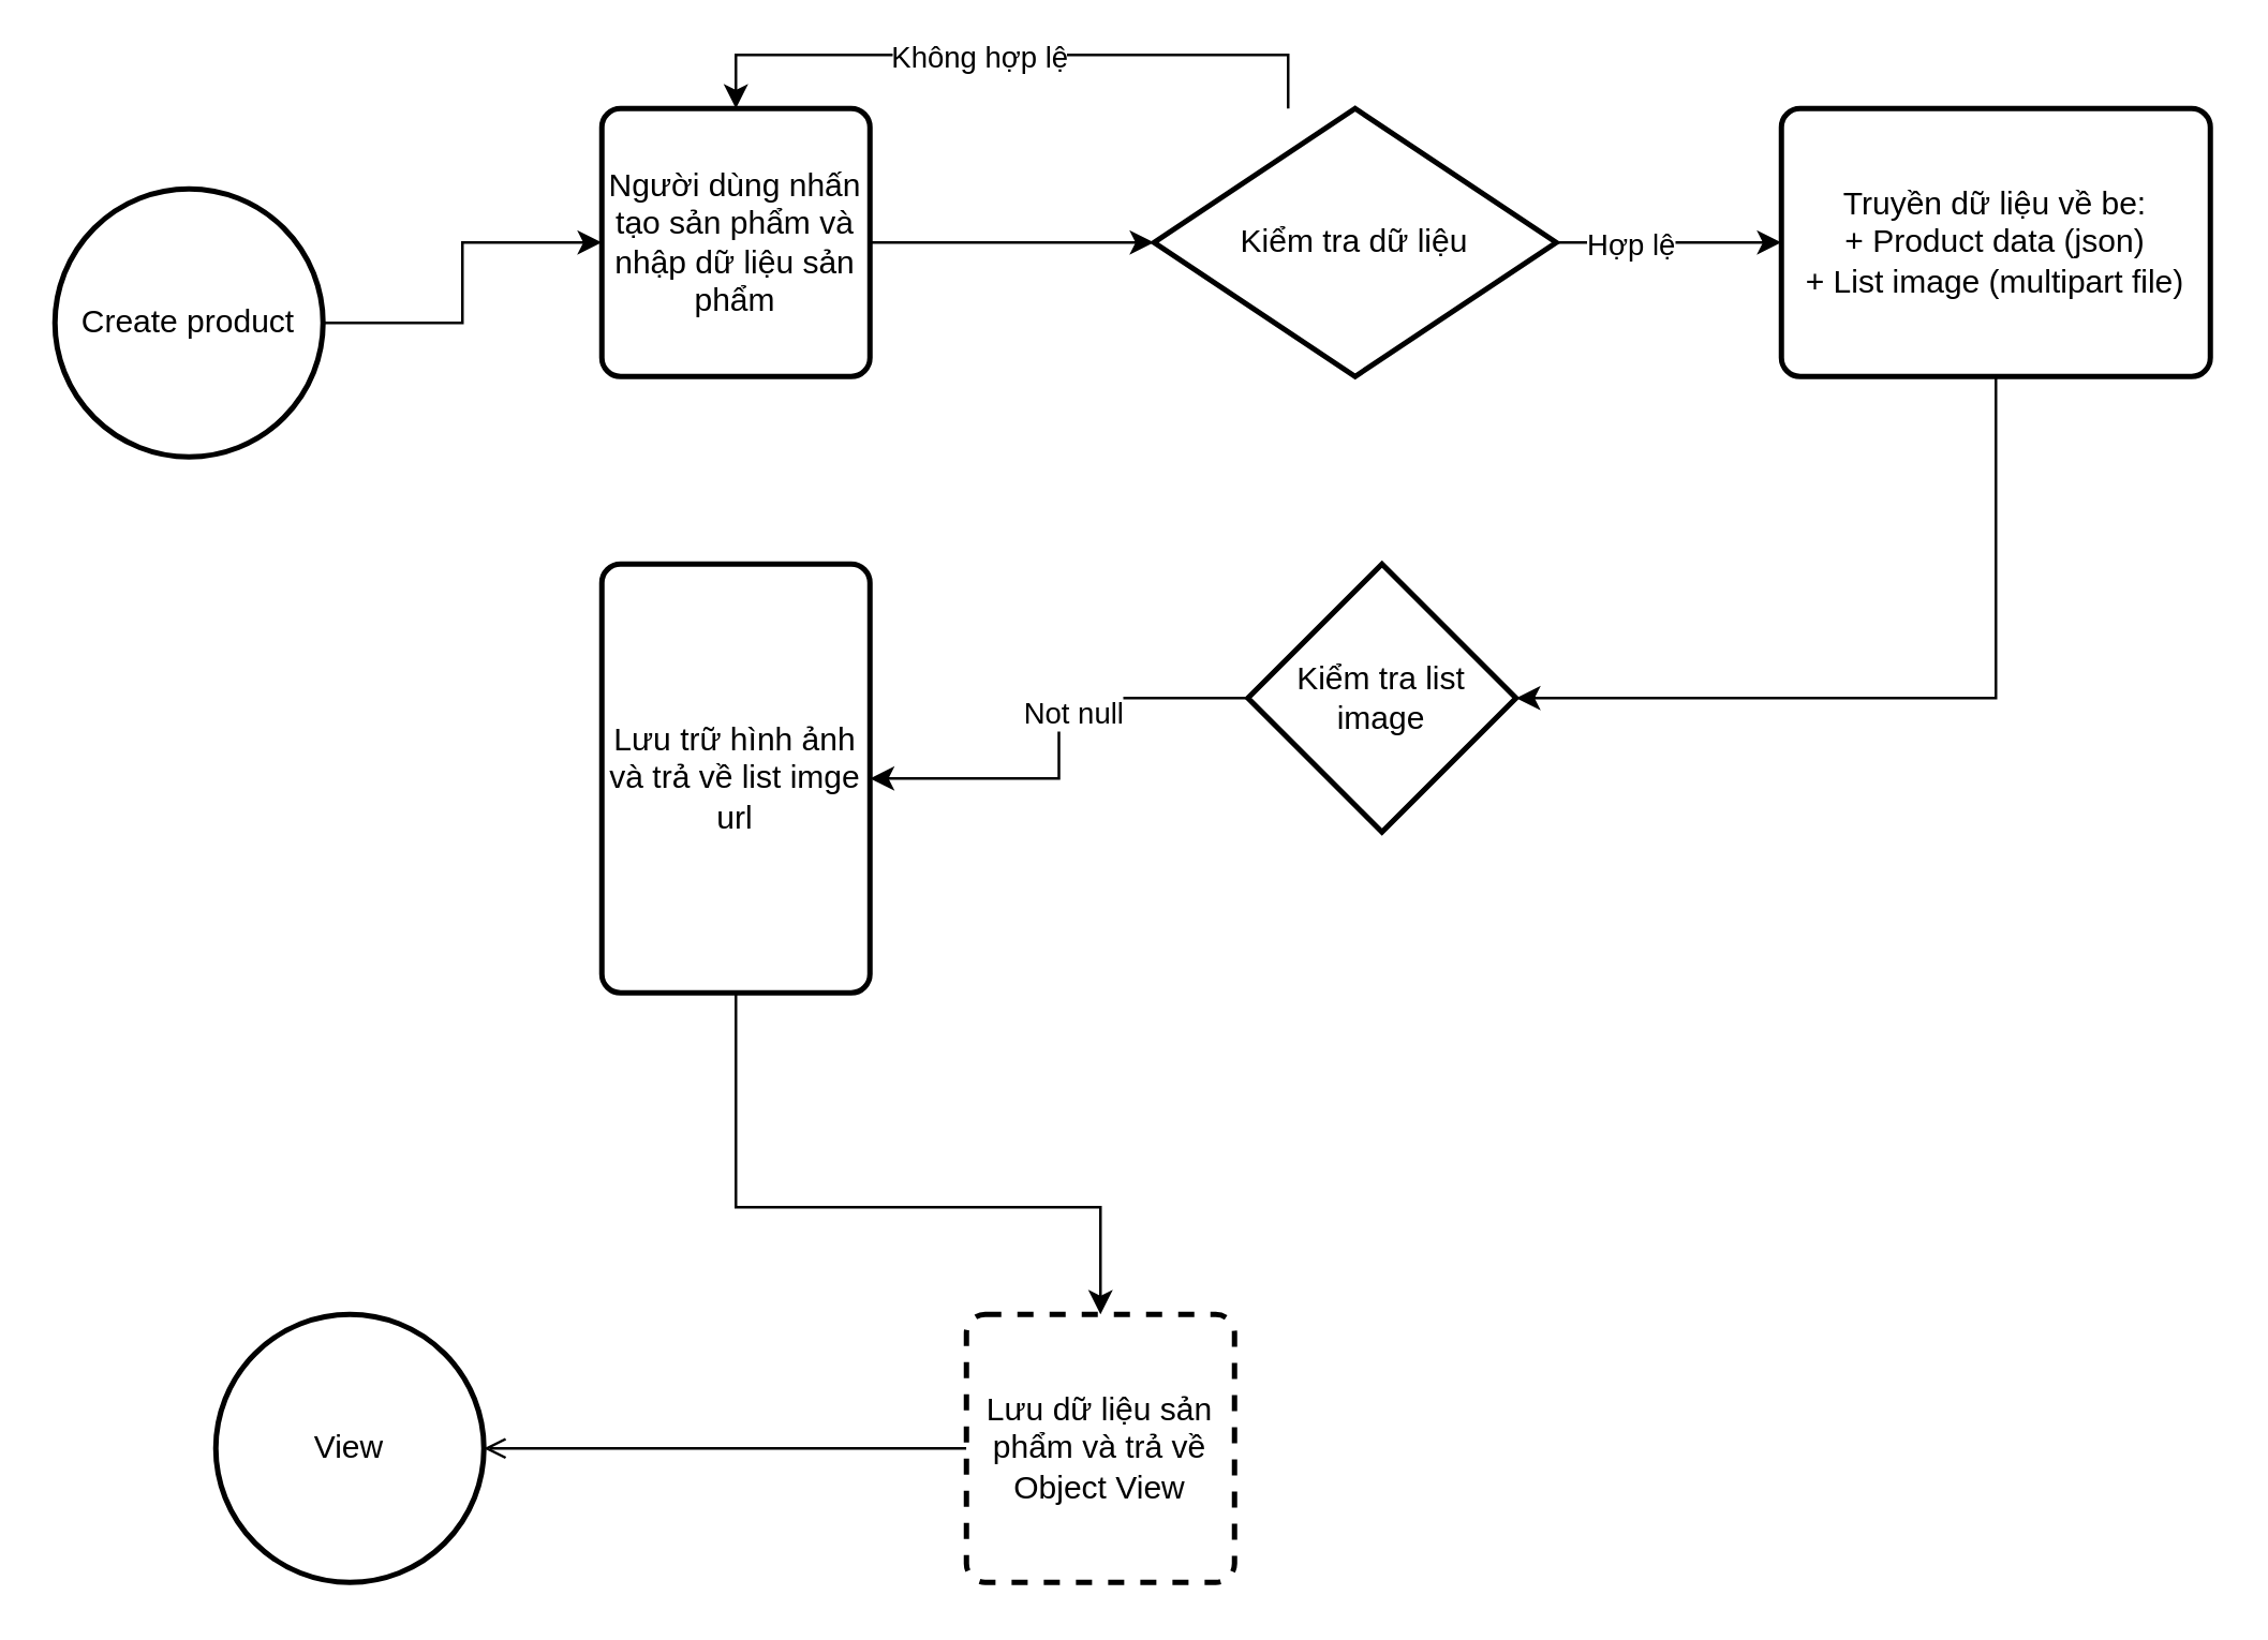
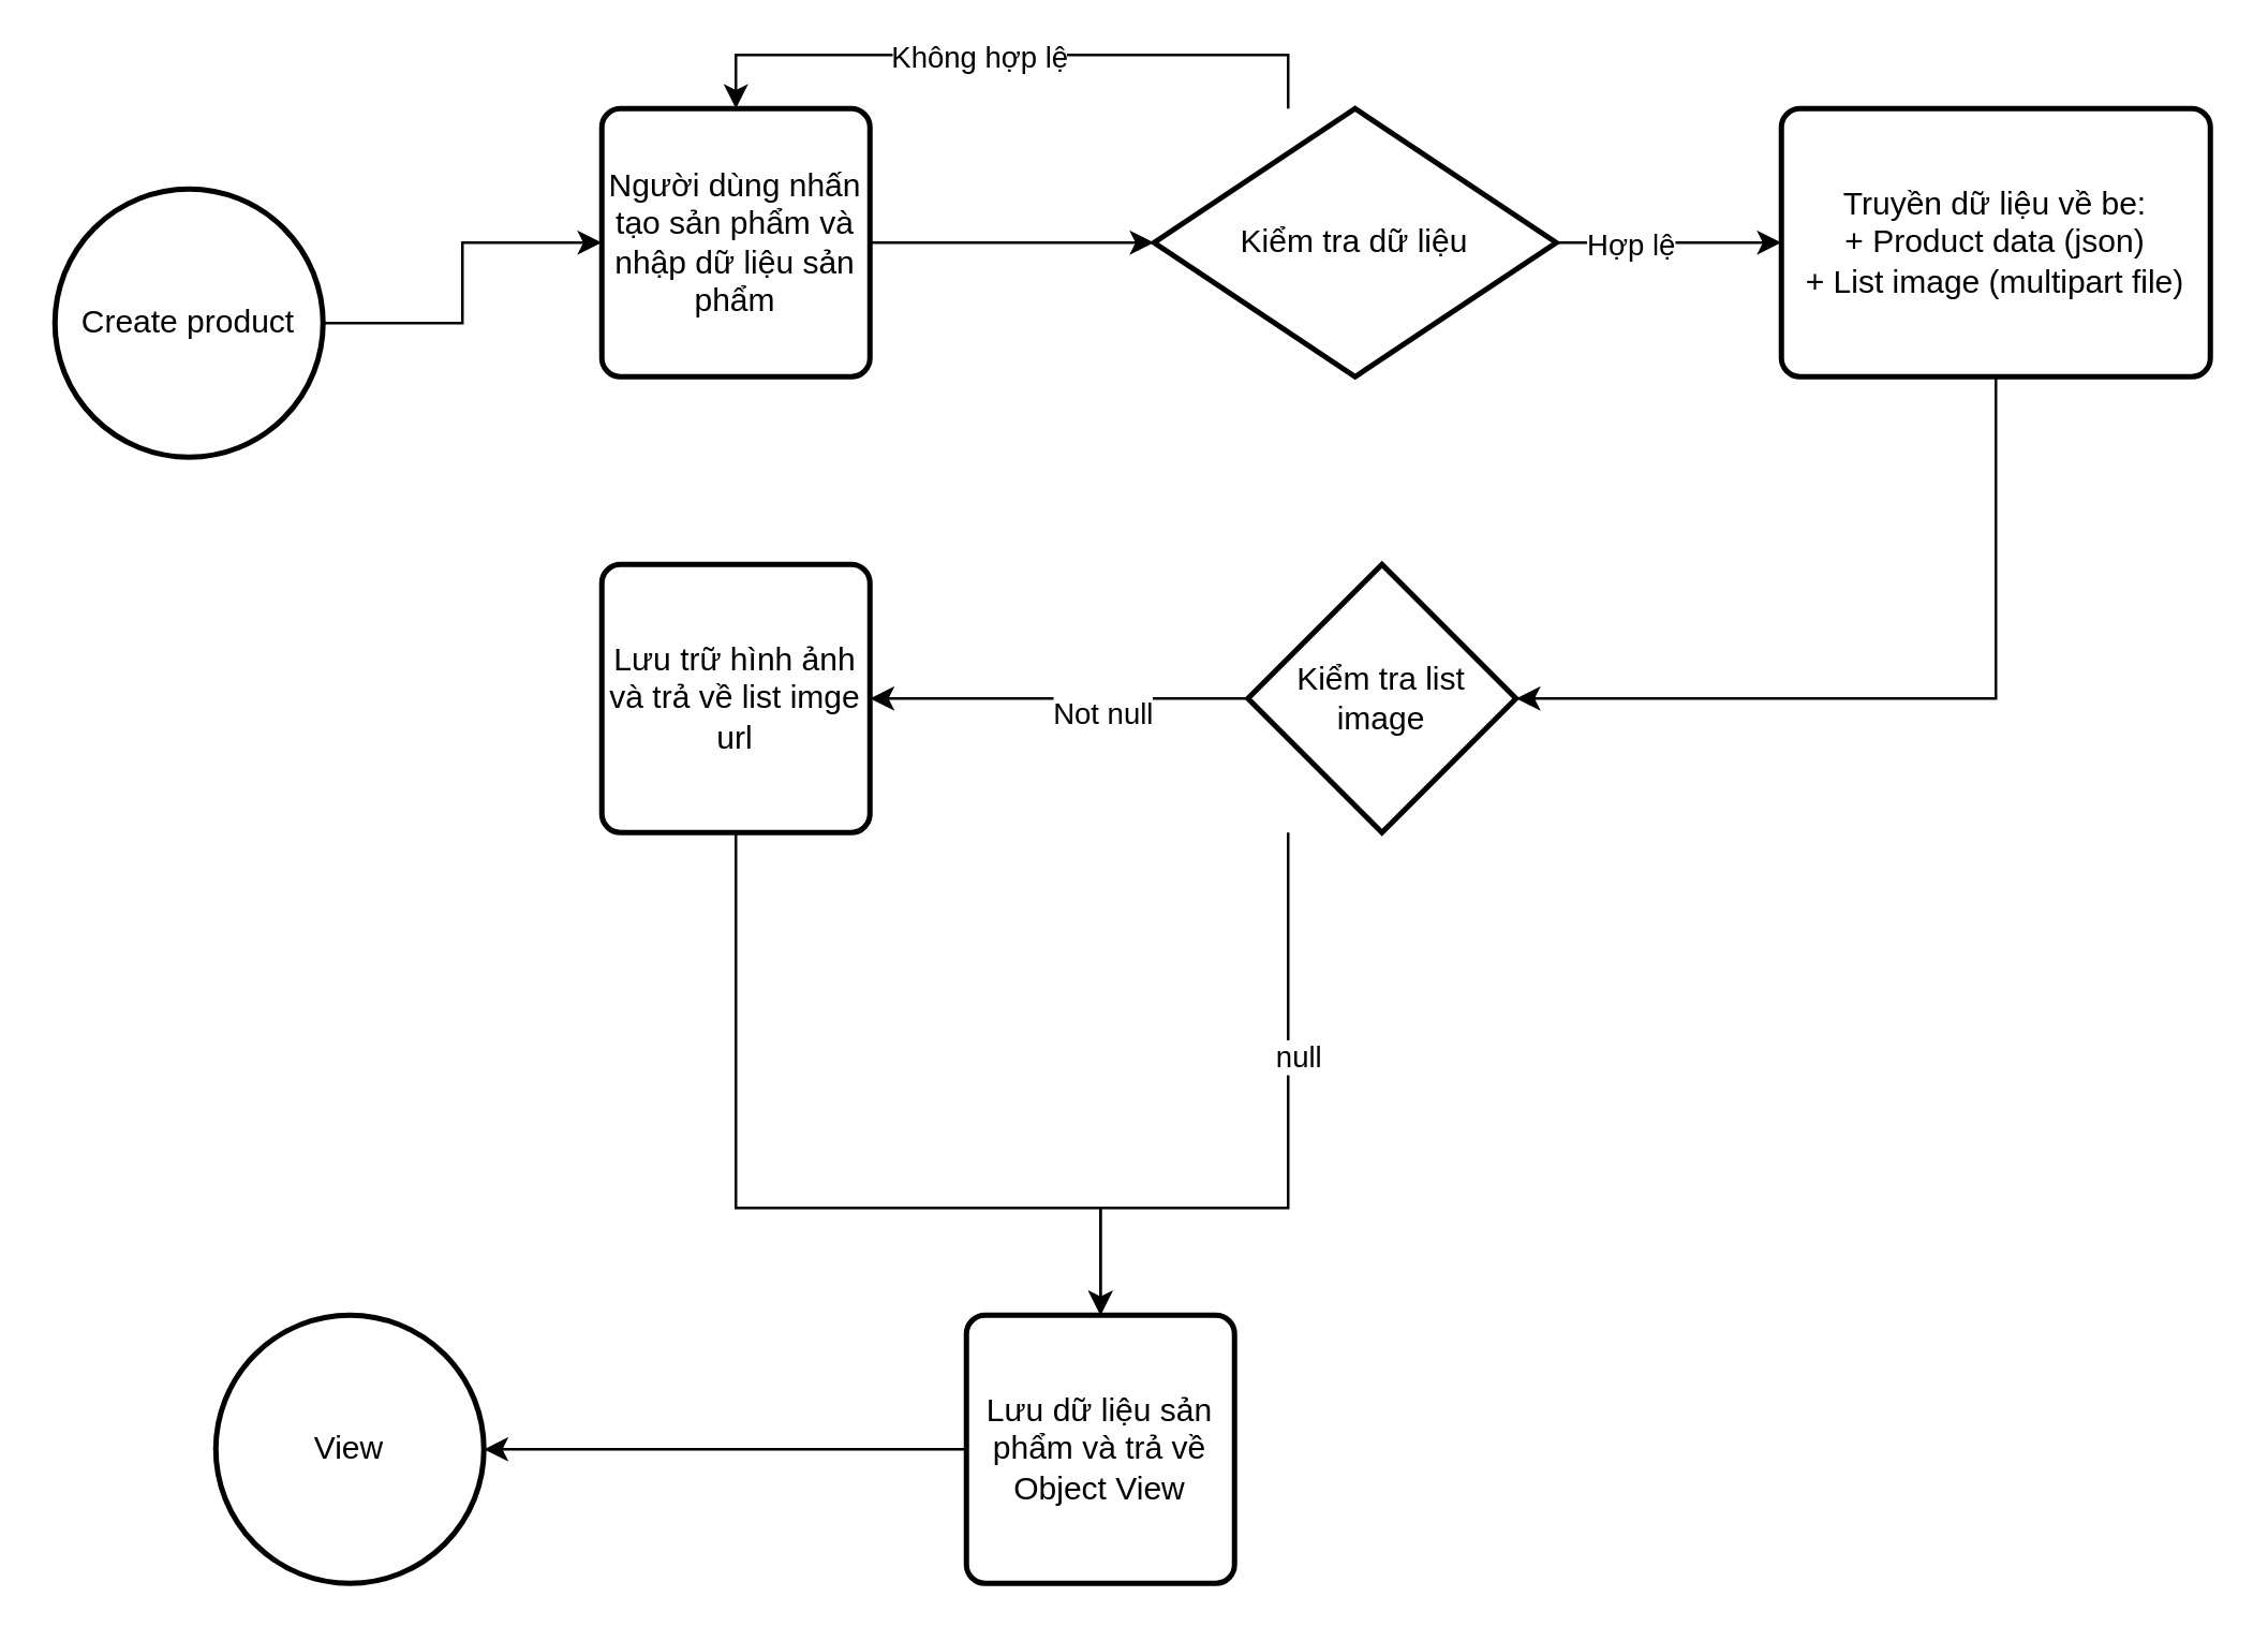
  <mxCell id="0" />
  <mxCell id="1" parent="0" />
  <mxCell id="2" style="edgeStyle=orthogonalEdgeStyle;rounded=0;orthogonalLoop=1;jettySize=auto;html=1;" edge="1" parent="1" source="3" target="15"><mxGeometry relative="1" as="geometry" /></mxCell>
  <mxCell id="3" value="Create product" style="strokeWidth=2;html=1;shape=mxgraph.flowchart.start_2;whiteSpace=wrap;" vertex="1" parent="1"><mxGeometry x="20" y="70" width="100" height="100" as="geometry" /></mxCell>
  <mxCell id="4" value="" style="edgeStyle=orthogonalEdgeStyle;rounded=0;orthogonalLoop=1;jettySize=auto;html=1;entryX=1;entryY=0.5;entryDx=0;entryDy=0;entryPerimeter=0;" edge="1" parent="1" source="5" target="11"><mxGeometry relative="1" as="geometry"><mxPoint x="744" y="210" as="targetPoint" /><Array as="points"><mxPoint x="744" y="260" /></Array></mxGeometry></mxCell>
  <mxCell id="5" value="Truyền dữ liệu về be:&lt;div&gt;+ Product data (json)&lt;br&gt;+ List image (multipart file)&lt;/div&gt;" style="rounded=1;whiteSpace=wrap;html=1;absoluteArcSize=1;arcSize=14;strokeWidth=2;" vertex="1" parent="1"><mxGeometry x="664" y="40" width="160" height="100" as="geometry" /></mxCell>
  <mxCell id="6" value="" style="edgeStyle=orthogonalEdgeStyle;rounded=0;orthogonalLoop=1;jettySize=auto;html=1;" edge="1" parent="1" source="11" target="13"><mxGeometry relative="1" as="geometry" /></mxCell>
  <mxCell id="7" value="Null" style="edgeLabel;html=1;align=center;verticalAlign=middle;resizable=0;points=[];" vertex="1" connectable="0" parent="6"><mxGeometry x="-0.241" y="3" relative="1" as="geometry"><mxPoint as="offset" /></mxGeometry></mxCell>
  <mxCell id="8" value="Not null" style="edgeLabel;html=1;align=center;verticalAlign=middle;resizable=0;points=[];" vertex="1" connectable="0" parent="6"><mxGeometry x="-0.224" y="5" relative="1" as="geometry"><mxPoint as="offset" /></mxGeometry></mxCell>
+ <mxCell id="9" value="" style="edgeStyle=orthogonalEdgeStyle;rounded=0;orthogonalLoop=1;jettySize=auto;html=1;entryX=0.5;entryY=0;entryDx=0;entryDy=0;" edge="1" parent="1" source="11" target="23"><mxGeometry relative="1" as="geometry"><mxPoint x="830" y="550" as="targetPoint" /><Array as="points"><mxPoint x="480" y="450" /></Array></mxGeometry></mxCell>
+ <mxCell id="10" value="null" style="edgeLabel;html=1;align=center;verticalAlign=middle;resizable=0;points=[];" vertex="1" connectable="0" parent="9"><mxGeometry x="-0.333" y="3" relative="1" as="geometry"><mxPoint as="offset" /></mxGeometry></mxCell>
  <mxCell id="11" value="Kiểm tra list image" style="strokeWidth=2;html=1;shape=mxgraph.flowchart.decision;whiteSpace=wrap;" vertex="1" parent="1"><mxGeometry x="465" y="210" width="100" height="100" as="geometry" /></mxCell>
  <mxCell id="12" style="edgeStyle=orthogonalEdgeStyle;rounded=0;orthogonalLoop=1;jettySize=auto;html=1;" edge="1" parent="1" source="13" target="23"><mxGeometry relative="1" as="geometry"><Array as="points"><mxPoint x="274" y="450" /><mxPoint x="410" y="450" /></Array></mxGeometry></mxCell>
- <mxCell id="13" value="Lưu trữ hình ảnh và trả về list imge url" style="rounded=1;whiteSpace=wrap;html=1;absoluteArcSize=1;arcSize=14;strokeWidth=2;" vertex="1" parent="1"><mxGeometry x="224" y="210" width="100" height="160" as="geometry" /></mxCell>
+ <mxCell id="13" value="Lưu trữ hình ảnh và trả về list imge url" style="rounded=1;whiteSpace=wrap;html=1;absoluteArcSize=1;arcSize=14;strokeWidth=2;" vertex="1" parent="1"><mxGeometry x="224" y="210" width="100" height="100" as="geometry" /></mxCell>
  <mxCell id="14" value="View" style="strokeWidth=2;html=1;shape=mxgraph.flowchart.start_2;whiteSpace=wrap;" vertex="1" parent="1"><mxGeometry x="80" y="490" width="100" height="100" as="geometry" /></mxCell>
  <mxCell id="15" value="Người dùng nhấn tạo sản phẩm và nhập dữ liệu sản phẩm" style="rounded=1;whiteSpace=wrap;html=1;absoluteArcSize=1;arcSize=14;strokeWidth=2;" vertex="1" parent="1"><mxGeometry x="224" y="40" width="100" height="100" as="geometry" /></mxCell>
  <mxCell id="16" style="edgeStyle=orthogonalEdgeStyle;rounded=0;orthogonalLoop=1;jettySize=auto;html=1;entryX=0.5;entryY=0;entryDx=0;entryDy=0;" edge="1" parent="1" source="18" target="15"><mxGeometry relative="1" as="geometry"><Array as="points"><mxPoint x="480" y="20" /><mxPoint x="274" y="20" /></Array></mxGeometry></mxCell>
  <mxCell id="17" value="Không hợp lệ" style="edgeLabel;html=1;align=center;verticalAlign=middle;resizable=0;points=[];" vertex="1" connectable="0" parent="16"><mxGeometry x="0.106" relative="1" as="geometry"><mxPoint as="offset" /></mxGeometry></mxCell>
  <mxCell id="18" value="Kiểm tra dữ liệu" style="strokeWidth=2;html=1;shape=mxgraph.flowchart.decision;whiteSpace=wrap;" vertex="1" parent="1"><mxGeometry x="430" y="40" width="150" height="100" as="geometry" /></mxCell>
  <mxCell id="19" style="edgeStyle=orthogonalEdgeStyle;rounded=0;orthogonalLoop=1;jettySize=auto;html=1;entryX=0;entryY=0.5;entryDx=0;entryDy=0;entryPerimeter=0;" edge="1" parent="1" source="15" target="18"><mxGeometry relative="1" as="geometry" /></mxCell>
  <mxCell id="20" style="edgeStyle=orthogonalEdgeStyle;rounded=0;orthogonalLoop=1;jettySize=auto;html=1;entryX=0;entryY=0.5;entryDx=0;entryDy=0;" edge="1" parent="1" source="18" target="5"><mxGeometry relative="1" as="geometry"><Array as="points"><mxPoint x="650" y="90" /><mxPoint x="650" y="90" /></Array></mxGeometry></mxCell>
  <mxCell id="21" value="Hợp lệ" style="edgeLabel;html=1;align=center;verticalAlign=middle;resizable=0;points=[];" vertex="1" connectable="0" parent="20"><mxGeometry x="-0.358" relative="1" as="geometry"><mxPoint as="offset" /></mxGeometry></mxCell>
- <mxCell id="22" style="edgeStyle=orthogonalEdgeStyle;rounded=0;orthogonalLoop=1;jettySize=auto;html=1;endArrow=open;" edge="1" parent="1" source="23" target="14"><mxGeometry relative="1" as="geometry" /></mxCell>
- <mxCell id="23" value="Lưu dữ liệu sản phẩm và trả về Object View" style="rounded=1;whiteSpace=wrap;html=1;absoluteArcSize=1;arcSize=14;strokeWidth=2;dashed=1;" vertex="1" parent="1"><mxGeometry x="360" y="490" width="100" height="100" as="geometry" /></mxCell>
+ <mxCell id="22" style="edgeStyle=orthogonalEdgeStyle;rounded=0;orthogonalLoop=1;jettySize=auto;html=1;" edge="1" parent="1" source="23" target="14"><mxGeometry relative="1" as="geometry" /></mxCell>
+ <mxCell id="23" value="Lưu dữ liệu sản phẩm và trả về Object View" style="rounded=1;whiteSpace=wrap;html=1;absoluteArcSize=1;arcSize=14;strokeWidth=2;" vertex="1" parent="1"><mxGeometry x="360" y="490" width="100" height="100" as="geometry" /></mxCell>
